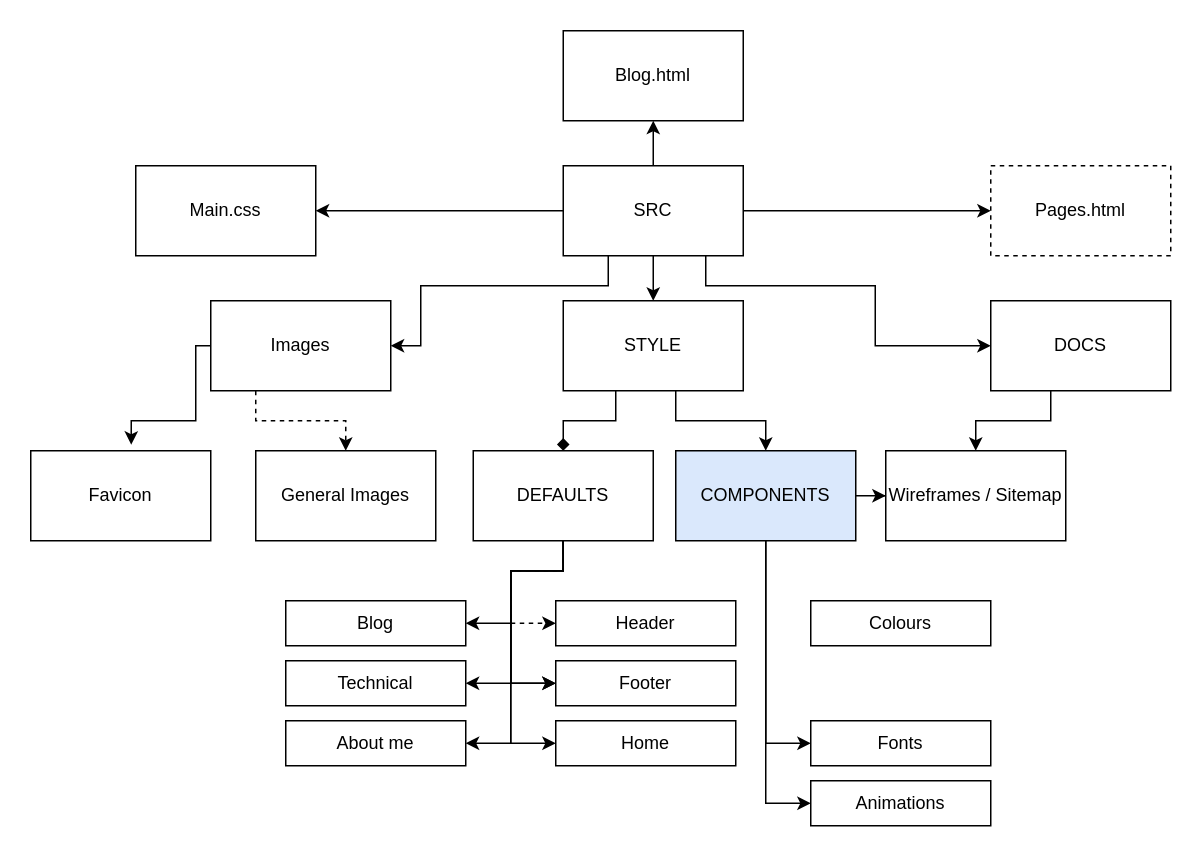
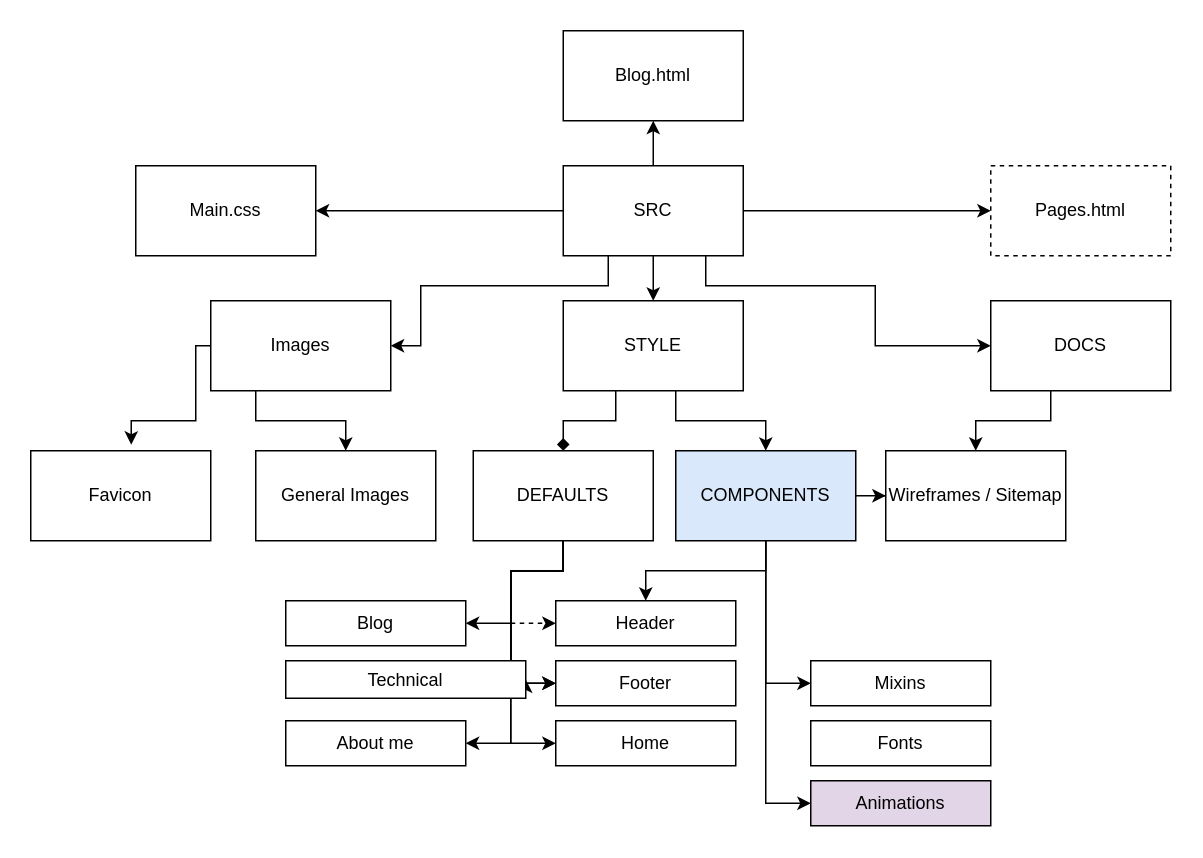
  <mxCell id="0" />
  <mxCell id="1" parent="0" />
  <mxCell id="2" style="edgeStyle=orthogonalEdgeStyle;rounded=0;orthogonalLoop=1;jettySize=auto;html=1;entryX=0;entryY=0.5;entryDx=0;entryDy=0;" edge="1" parent="1" source="8" target="20"><mxGeometry relative="1" as="geometry"><Array as="points"><mxPoint x="470" y="190" /><mxPoint x="583" y="190" /><mxPoint x="583" y="230" /></Array></mxGeometry></mxCell>
  <mxCell id="3" style="edgeStyle=orthogonalEdgeStyle;rounded=0;orthogonalLoop=1;jettySize=auto;html=1;entryX=0.5;entryY=0;entryDx=0;entryDy=0;" edge="1" parent="1" source="8" target="11"><mxGeometry relative="1" as="geometry" /></mxCell>
  <mxCell id="4" style="edgeStyle=orthogonalEdgeStyle;rounded=0;orthogonalLoop=1;jettySize=auto;html=1;entryX=0.5;entryY=1;entryDx=0;entryDy=0;" edge="1" parent="1" source="8" target="24"><mxGeometry relative="1" as="geometry"><mxPoint x="435" y="90" as="targetPoint" /></mxGeometry></mxCell>
  <mxCell id="5" style="edgeStyle=orthogonalEdgeStyle;rounded=0;orthogonalLoop=1;jettySize=auto;html=1;" edge="1" parent="1" source="8" target="25"><mxGeometry relative="1" as="geometry"><mxPoint x="650" y="60" as="targetPoint" /><Array as="points"><mxPoint x="540" y="140" /><mxPoint x="540" y="140" /></Array></mxGeometry></mxCell>
  <mxCell id="6" style="edgeStyle=orthogonalEdgeStyle;rounded=0;orthogonalLoop=1;jettySize=auto;html=1;" edge="1" parent="1" source="8" target="34"><mxGeometry relative="1" as="geometry"><mxPoint x="240" y="60" as="targetPoint" /><Array as="points"><mxPoint x="330" y="140" /><mxPoint x="330" y="140" /></Array></mxGeometry></mxCell>
  <mxCell id="7" style="edgeStyle=orthogonalEdgeStyle;rounded=0;orthogonalLoop=1;jettySize=auto;html=1;exitX=0.25;exitY=1;exitDx=0;exitDy=0;entryX=1;entryY=0.5;entryDx=0;entryDy=0;" edge="1" parent="1" source="8" target="18"><mxGeometry relative="1" as="geometry"><Array as="points"><mxPoint x="405" y="190" /><mxPoint x="280" y="190" /><mxPoint x="280" y="230" /></Array></mxGeometry></mxCell>
  <mxCell id="8" value="SRC" style="rounded=0;whiteSpace=wrap;html=1;" vertex="1" parent="1"><mxGeometry x="375" y="110" width="120" height="60" as="geometry" /></mxCell>
  <mxCell id="9" style="edgeStyle=orthogonalEdgeStyle;rounded=0;orthogonalLoop=1;jettySize=auto;html=1;entryX=0.5;entryY=0;entryDx=0;entryDy=0;" edge="1" parent="1" source="11" target="16"><mxGeometry relative="1" as="geometry"><Array as="points"><mxPoint x="450" y="280" /><mxPoint x="510" y="280" /></Array></mxGeometry></mxCell>
  <mxCell id="10" style="edgeStyle=orthogonalEdgeStyle;rounded=0;orthogonalLoop=1;jettySize=auto;html=1;endArrow=diamond;" edge="1" parent="1" source="11" target="33"><mxGeometry relative="1" as="geometry"><mxPoint x="380" y="300" as="targetPoint" /><Array as="points"><mxPoint x="410" y="280" /><mxPoint x="375" y="280" /></Array></mxGeometry></mxCell>
  <mxCell id="11" value="STYLE" style="rounded=0;whiteSpace=wrap;html=1;" vertex="1" parent="1"><mxGeometry x="375" y="200" width="120" height="60" as="geometry" /></mxCell>
  <mxCell id="12" style="edgeStyle=orthogonalEdgeStyle;rounded=0;orthogonalLoop=1;jettySize=auto;html=1;" edge="1" parent="1" source="16" target="36"><mxGeometry relative="1" as="geometry"><mxPoint x="510" y="560" as="targetPoint" /><Array as="points"><mxPoint x="510" y="535" /></Array></mxGeometry></mxCell>
  <mxCell id="13" style="edgeStyle=orthogonalEdgeStyle;rounded=0;orthogonalLoop=1;jettySize=auto;html=1;" edge="1" parent="1" source="16" target="21"><mxGeometry relative="1" as="geometry" /></mxCell>
- <mxCell id="15" style="edgeStyle=orthogonalEdgeStyle;rounded=0;orthogonalLoop=1;jettySize=auto;html=1;entryX=0;entryY=0.5;entryDx=0;entryDy=0;" edge="1" parent="1" source="16" target="37"><mxGeometry relative="1" as="geometry" /></mxCell>
+ <mxCell id="14" style="edgeStyle=orthogonalEdgeStyle;rounded=0;orthogonalLoop=1;jettySize=auto;html=1;entryX=0;entryY=0.5;entryDx=0;entryDy=0;" edge="1" parent="1" source="16" target="38"><mxGeometry relative="1" as="geometry" /></mxCell>
+ <mxCell id="15" style="edgeStyle=orthogonalEdgeStyle;rounded=0;orthogonalLoop=1;jettySize=auto;html=1;" edge="1" parent="1" source="16" target="45"><mxGeometry relative="1" as="geometry" /></mxCell>
  <mxCell id="16" value="COMPONENTS" style="rounded=0;whiteSpace=wrap;html=1;fillColor=#dae8fc;" vertex="1" parent="1"><mxGeometry x="450" y="300" width="120" height="60" as="geometry" /></mxCell>
- <mxCell id="17" style="edgeStyle=orthogonalEdgeStyle;rounded=0;orthogonalLoop=1;jettySize=auto;html=1;entryX=0.5;entryY=0;entryDx=0;entryDy=0;dashed=1;" edge="1" parent="1" source="18" target="23"><mxGeometry relative="1" as="geometry"><Array as="points"><mxPoint x="170" y="280" /><mxPoint x="230" y="280" /></Array></mxGeometry></mxCell>
+ <mxCell id="17" style="edgeStyle=orthogonalEdgeStyle;rounded=0;orthogonalLoop=1;jettySize=auto;html=1;entryX=0.5;entryY=0;entryDx=0;entryDy=0;" edge="1" parent="1" source="18" target="23"><mxGeometry relative="1" as="geometry"><Array as="points"><mxPoint x="170" y="280" /><mxPoint x="230" y="280" /></Array></mxGeometry></mxCell>
  <mxCell id="18" value="Images" style="rounded=0;whiteSpace=wrap;html=1;" vertex="1" parent="1"><mxGeometry x="140" y="200" width="120" height="60" as="geometry" /></mxCell>
  <mxCell id="19" style="edgeStyle=orthogonalEdgeStyle;rounded=0;orthogonalLoop=1;jettySize=auto;html=1;entryX=0.5;entryY=0;entryDx=0;entryDy=0;" edge="1" parent="1" source="20" target="21"><mxGeometry relative="1" as="geometry"><Array as="points"><mxPoint x="700" y="280" /><mxPoint x="650" y="280" /></Array></mxGeometry></mxCell>
  <mxCell id="20" value="DOCS" style="rounded=0;whiteSpace=wrap;html=1;" vertex="1" parent="1"><mxGeometry x="660" y="200" width="120" height="60" as="geometry" /></mxCell>
  <mxCell id="21" value="Wireframes / Sitemap" style="rounded=0;whiteSpace=wrap;html=1;" vertex="1" parent="1"><mxGeometry x="590" y="300" width="120" height="60" as="geometry" /></mxCell>
  <mxCell id="22" value="Favicon" style="rounded=0;whiteSpace=wrap;html=1;" vertex="1" parent="1"><mxGeometry x="20" y="300" width="120" height="60" as="geometry" /></mxCell>
  <mxCell id="23" value="General Images" style="rounded=0;whiteSpace=wrap;html=1;" vertex="1" parent="1"><mxGeometry x="170" y="300" width="120" height="60" as="geometry" /></mxCell>
  <mxCell id="24" value="Blog.html" style="rounded=0;whiteSpace=wrap;html=1;" vertex="1" parent="1"><mxGeometry x="375" y="20" width="120" height="60" as="geometry" /></mxCell>
  <mxCell id="25" value="Pages.html" style="rounded=0;whiteSpace=wrap;html=1;dashed=1;" vertex="1" parent="1"><mxGeometry x="660" y="110" width="120" height="60" as="geometry" /></mxCell>
  <mxCell id="26" style="edgeStyle=orthogonalEdgeStyle;rounded=0;orthogonalLoop=1;jettySize=auto;html=1;entryX=0;entryY=0.5;entryDx=0;entryDy=0;exitX=0.5;exitY=1;exitDx=0;exitDy=0;dashed=1;" edge="1" parent="1" source="33" target="45"><mxGeometry relative="1" as="geometry"><Array as="points"><mxPoint x="375" y="380" /><mxPoint x="340" y="380" /><mxPoint x="340" y="415" /></Array></mxGeometry></mxCell>
  <mxCell id="27" style="edgeStyle=orthogonalEdgeStyle;rounded=0;orthogonalLoop=1;jettySize=auto;html=1;entryX=0;entryY=0.5;entryDx=0;entryDy=0;exitX=0.5;exitY=1;exitDx=0;exitDy=0;" edge="1" parent="1" source="33" target="44"><mxGeometry relative="1" as="geometry"><Array as="points"><mxPoint x="375" y="380" /><mxPoint x="340" y="380" /><mxPoint x="340" y="455" /></Array></mxGeometry></mxCell>
  <mxCell id="28" style="edgeStyle=orthogonalEdgeStyle;rounded=0;orthogonalLoop=1;jettySize=auto;html=1;entryX=1;entryY=0.5;entryDx=0;entryDy=0;exitX=0.5;exitY=1;exitDx=0;exitDy=0;" edge="1" parent="1" source="33" target="40"><mxGeometry relative="1" as="geometry"><Array as="points"><mxPoint x="375" y="380" /><mxPoint x="340" y="380" /><mxPoint x="340" y="495" /></Array></mxGeometry></mxCell>
  <mxCell id="29" style="edgeStyle=orthogonalEdgeStyle;rounded=0;orthogonalLoop=1;jettySize=auto;html=1;entryX=1;entryY=0.5;entryDx=0;entryDy=0;exitX=0.5;exitY=1;exitDx=0;exitDy=0;" edge="1" parent="1" source="33" target="41"><mxGeometry relative="1" as="geometry"><Array as="points"><mxPoint x="375" y="380" /><mxPoint x="340" y="380" /><mxPoint x="340" y="455" /></Array></mxGeometry></mxCell>
  <mxCell id="30" style="edgeStyle=orthogonalEdgeStyle;rounded=0;orthogonalLoop=1;jettySize=auto;html=1;entryX=1;entryY=0.5;entryDx=0;entryDy=0;exitX=0.5;exitY=1;exitDx=0;exitDy=0;" edge="1" parent="1" source="33" target="42"><mxGeometry relative="1" as="geometry"><Array as="points"><mxPoint x="375" y="380" /><mxPoint x="340" y="380" /><mxPoint x="340" y="415" /></Array></mxGeometry></mxCell>
  <mxCell id="31" style="edgeStyle=orthogonalEdgeStyle;rounded=0;orthogonalLoop=1;jettySize=auto;html=1;entryX=0;entryY=0.5;entryDx=0;entryDy=0;" edge="1" parent="1" target="44"><mxGeometry relative="1" as="geometry"><mxPoint x="340" y="380" as="sourcePoint" /><Array as="points"><mxPoint x="340" y="455" /></Array></mxGeometry></mxCell>
  <mxCell id="32" style="edgeStyle=orthogonalEdgeStyle;rounded=0;orthogonalLoop=1;jettySize=auto;html=1;entryX=0;entryY=0.5;entryDx=0;entryDy=0;exitX=0.5;exitY=1;exitDx=0;exitDy=0;" edge="1" parent="1" source="33" target="43"><mxGeometry relative="1" as="geometry"><Array as="points"><mxPoint x="375" y="380" /><mxPoint x="340" y="380" /><mxPoint x="340" y="495" /></Array></mxGeometry></mxCell>
  <mxCell id="33" value="DEFAULTS" style="rounded=0;whiteSpace=wrap;html=1;" vertex="1" parent="1"><mxGeometry x="315" y="300" width="120" height="60" as="geometry" /></mxCell>
  <mxCell id="34" value="Main.css" style="rounded=0;whiteSpace=wrap;html=1;" vertex="1" parent="1"><mxGeometry x="90" y="110" width="120" height="60" as="geometry" /></mxCell>
  <mxCell id="35" style="edgeStyle=orthogonalEdgeStyle;rounded=0;orthogonalLoop=1;jettySize=auto;html=1;entryX=0.558;entryY=-0.067;entryDx=0;entryDy=0;entryPerimeter=0;" edge="1" parent="1" source="18" target="22"><mxGeometry relative="1" as="geometry"><Array as="points"><mxPoint x="130" y="280" /><mxPoint x="87" y="280" /></Array></mxGeometry></mxCell>
- <mxCell id="36" value="Animations" style="rounded=0;whiteSpace=wrap;html=1;" vertex="1" parent="1"><mxGeometry x="540" y="520" width="120" height="30" as="geometry" /></mxCell>
+ <mxCell id="36" value="Animations" style="rounded=0;whiteSpace=wrap;html=1;fillColor=#e1d5e7;" vertex="1" parent="1"><mxGeometry x="540" y="520" width="120" height="30" as="geometry" /></mxCell>
  <mxCell id="37" value="Fonts" style="rounded=0;whiteSpace=wrap;html=1;" vertex="1" parent="1"><mxGeometry x="540" y="480" width="120" height="30" as="geometry" /></mxCell>
- <mxCell id="39" value="Colours" style="rounded=0;whiteSpace=wrap;html=1;" vertex="1" parent="1"><mxGeometry x="540" y="400" width="120" height="30" as="geometry" /></mxCell>
+ <mxCell id="38" value="Mixins" style="rounded=0;whiteSpace=wrap;html=1;" vertex="1" parent="1"><mxGeometry x="540" y="440" width="120" height="30" as="geometry" /></mxCell>
  <mxCell id="40" value="About me" style="rounded=0;whiteSpace=wrap;html=1;" vertex="1" parent="1"><mxGeometry x="190" y="480" width="120" height="30" as="geometry" /></mxCell>
- <mxCell id="41" value="Technical" style="rounded=0;whiteSpace=wrap;html=1;" vertex="1" parent="1"><mxGeometry x="190" y="440" width="120" height="30" as="geometry" /></mxCell>
+ <mxCell id="41" value="Technical" style="rounded=0;whiteSpace=wrap;html=1;" vertex="1" parent="1"><mxGeometry x="190" y="440" width="160" height="25" as="geometry" /></mxCell>
  <mxCell id="42" value="Blog" style="rounded=0;whiteSpace=wrap;html=1;" vertex="1" parent="1"><mxGeometry x="190" y="400" width="120" height="30" as="geometry" /></mxCell>
  <mxCell id="43" value="Home" style="rounded=0;whiteSpace=wrap;html=1;" vertex="1" parent="1"><mxGeometry x="370" y="480" width="120" height="30" as="geometry" /></mxCell>
  <mxCell id="44" value="Footer" style="rounded=0;whiteSpace=wrap;html=1;" vertex="1" parent="1"><mxGeometry x="370" y="440" width="120" height="30" as="geometry" /></mxCell>
  <mxCell id="45" value="Header" style="rounded=0;whiteSpace=wrap;html=1;" vertex="1" parent="1"><mxGeometry x="370" y="400" width="120" height="30" as="geometry" /></mxCell>
